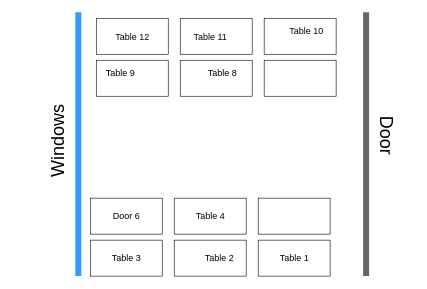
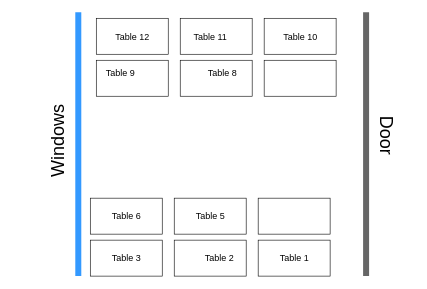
  <mxCell id="0" />
  <mxCell id="1" parent="0" />
  <mxCell id="2" value="" style="rounded=0;whiteSpace=wrap;html=1;" vertex="1" parent="1"><mxGeometry x="150" y="330" width="120" height="60" as="geometry" /></mxCell>
  <mxCell id="3" value="" style="rounded=0;whiteSpace=wrap;html=1;" vertex="1" parent="1"><mxGeometry x="290" y="330" width="120" height="60" as="geometry" /></mxCell>
  <mxCell id="4" value="" style="rounded=0;whiteSpace=wrap;html=1;" vertex="1" parent="1"><mxGeometry x="430" y="330" width="120" height="60" as="geometry" /></mxCell>
  <mxCell id="5" value="" style="rounded=0;whiteSpace=wrap;html=1;" vertex="1" parent="1"><mxGeometry x="150" y="400" width="120" height="60" as="geometry" /></mxCell>
  <mxCell id="6" value="" style="rounded=0;whiteSpace=wrap;html=1;" vertex="1" parent="1"><mxGeometry x="440" y="100" width="120" height="60" as="geometry" /></mxCell>
  <mxCell id="7" value="" style="rounded=0;whiteSpace=wrap;html=1;" vertex="1" parent="1"><mxGeometry x="300" y="100" width="120" height="60" as="geometry" /></mxCell>
  <mxCell id="8" value="" style="rounded=0;whiteSpace=wrap;html=1;" vertex="1" parent="1"><mxGeometry x="160" y="100" width="120" height="60" as="geometry" /></mxCell>
  <mxCell id="9" value="" style="rounded=0;whiteSpace=wrap;html=1;" vertex="1" parent="1"><mxGeometry x="440" y="30" width="120" height="60" as="geometry" /></mxCell>
  <mxCell id="10" value="" style="rounded=0;whiteSpace=wrap;html=1;" vertex="1" parent="1"><mxGeometry x="300" y="30" width="120" height="60" as="geometry" /></mxCell>
  <mxCell id="11" value="" style="rounded=0;whiteSpace=wrap;html=1;" vertex="1" parent="1"><mxGeometry x="160" y="30" width="120" height="60" as="geometry" /></mxCell>
  <mxCell id="12" value="" style="rounded=0;whiteSpace=wrap;html=1;" vertex="1" parent="1"><mxGeometry x="290" y="400" width="120" height="60" as="geometry" /></mxCell>
  <mxCell id="13" value="" style="rounded=0;whiteSpace=wrap;html=1;" vertex="1" parent="1"><mxGeometry x="430" y="400" width="120" height="60" as="geometry" /></mxCell>
  <mxCell id="14" value="" style="endArrow=none;html=1;rounded=0;strokeColor=#3399FF;strokeWidth=10;fontSize=5;" edge="1" parent="1"><mxGeometry width="50" height="50" relative="1" as="geometry"><mxPoint x="130" y="460" as="sourcePoint" /><mxPoint x="130" y="20" as="targetPoint" /></mxGeometry></mxCell>
  <mxCell id="15" value="Windows" style="text;html=1;align=center;verticalAlign=middle;resizable=0;points=[];autosize=1;strokeColor=none;fillColor=none;rotation=-90;fontSize=30;" vertex="1" parent="1"><mxGeometry x="20" y="210" width="150" height="50" as="geometry" /></mxCell>
  <mxCell id="16" value="" style="endArrow=none;html=1;rounded=0;strokeColor=#666666;strokeWidth=10;fontSize=5;fillColor=#f5f5f5;" edge="1" parent="1"><mxGeometry width="50" height="50" relative="1" as="geometry"><mxPoint x="610" y="460" as="sourcePoint" /><mxPoint x="610" y="20" as="targetPoint" /></mxGeometry></mxCell>
  <mxCell id="17" value="Door" style="text;html=1;align=center;verticalAlign=middle;resizable=0;points=[];autosize=1;strokeColor=none;fillColor=none;rotation=90;fontSize=30;" vertex="1" parent="1"><mxGeometry x="600" y="200" width="90" height="50" as="geometry" /></mxCell>
  <mxCell id="18" value="&lt;font style=&quot;font-size: 15px;&quot;&gt;Table 3&lt;br&gt;&lt;/font&gt;" style="text;html=1;align=center;verticalAlign=middle;resizable=0;points=[];autosize=1;strokeColor=none;fillColor=none;" vertex="1" parent="1"><mxGeometry x="175" y="415" width="70" height="30" as="geometry" /></mxCell>
  <mxCell id="19" value="&lt;font style=&quot;font-size: 15px;&quot;&gt;Table 2&lt;br&gt;&lt;/font&gt;" style="text;html=1;align=center;verticalAlign=middle;resizable=0;points=[];autosize=1;strokeColor=none;fillColor=none;" vertex="1" parent="1"><mxGeometry x="330" y="415" width="70" height="30" as="geometry" /></mxCell>
  <mxCell id="20" value="&lt;font style=&quot;font-size: 15px;&quot;&gt;Table 1&lt;br&gt;&lt;/font&gt;" style="text;html=1;align=center;verticalAlign=middle;resizable=0;points=[];autosize=1;strokeColor=none;fillColor=none;" vertex="1" parent="1"><mxGeometry x="455" y="415" width="70" height="30" as="geometry" /></mxCell>
- <mxCell id="21" value="&lt;font style=&quot;font-size: 15px;&quot;&gt;Table 4&lt;br&gt;&lt;/font&gt;" style="text;html=1;align=center;verticalAlign=middle;resizable=0;points=[];autosize=1;strokeColor=none;fillColor=none;" vertex="1" parent="1"><mxGeometry x="315" y="345" width="70" height="30" as="geometry" /></mxCell>
- <mxCell id="22" value="&lt;font style=&quot;font-size: 15px;&quot;&gt;Door 6&lt;br&gt;&lt;/font&gt;" style="text;html=1;align=center;verticalAlign=middle;resizable=0;points=[];autosize=1;strokeColor=none;fillColor=none;" vertex="1" parent="1"><mxGeometry x="175" y="345" width="70" height="30" as="geometry" /></mxCell>
+ <mxCell id="21" value="&lt;font style=&quot;font-size: 15px;&quot;&gt;Table 5&lt;br&gt;&lt;/font&gt;" style="text;html=1;align=center;verticalAlign=middle;resizable=0;points=[];autosize=1;strokeColor=none;fillColor=none;" vertex="1" parent="1"><mxGeometry x="315" y="345" width="70" height="30" as="geometry" /></mxCell>
+ <mxCell id="22" value="&lt;font style=&quot;font-size: 15px;&quot;&gt;Table 6&lt;br&gt;&lt;/font&gt;" style="text;html=1;align=center;verticalAlign=middle;resizable=0;points=[];autosize=1;strokeColor=none;fillColor=none;" vertex="1" parent="1"><mxGeometry x="175" y="345" width="70" height="30" as="geometry" /></mxCell>
  <mxCell id="23" value="&lt;font style=&quot;font-size: 15px;&quot;&gt;Table 8&lt;br&gt;&lt;/font&gt;" style="text;html=1;align=center;verticalAlign=middle;resizable=0;points=[];autosize=1;strokeColor=none;fillColor=none;" vertex="1" parent="1"><mxGeometry x="335" y="105" width="70" height="30" as="geometry" /></mxCell>
  <mxCell id="24" value="&lt;font style=&quot;font-size: 15px;&quot;&gt;Table 9&lt;br&gt;&lt;/font&gt;" style="text;html=1;align=center;verticalAlign=middle;resizable=0;points=[];autosize=1;strokeColor=none;fillColor=none;" vertex="1" parent="1"><mxGeometry x="165" y="105" width="70" height="30" as="geometry" /></mxCell>
- <mxCell id="25" value="&lt;font style=&quot;font-size: 15px;&quot;&gt;Table 10&lt;br&gt;&lt;/font&gt;" style="text;html=1;align=center;verticalAlign=middle;resizable=0;points=[];autosize=1;strokeColor=none;fillColor=none;" vertex="1" parent="1"><mxGeometry x="470" y="35" width="80" height="30" as="geometry" /></mxCell>
+ <mxCell id="25" value="&lt;font style=&quot;font-size: 15px;&quot;&gt;Table 10&lt;br&gt;&lt;/font&gt;" style="text;html=1;align=center;verticalAlign=middle;resizable=0;points=[];autosize=1;strokeColor=none;fillColor=none;" vertex="1" parent="1"><mxGeometry x="460" y="45" width="80" height="30" as="geometry" /></mxCell>
  <mxCell id="26" value="&lt;font style=&quot;font-size: 15px;&quot;&gt;Table 12&lt;br&gt;&lt;/font&gt;" style="text;html=1;align=center;verticalAlign=middle;resizable=0;points=[];autosize=1;strokeColor=none;fillColor=none;" vertex="1" parent="1"><mxGeometry x="180" y="45" width="80" height="30" as="geometry" /></mxCell>
  <mxCell id="27" value="&lt;font style=&quot;font-size: 15px;&quot;&gt;Table 11&lt;br&gt;&lt;/font&gt;" style="text;html=1;align=center;verticalAlign=middle;resizable=0;points=[];autosize=1;strokeColor=none;fillColor=none;" vertex="1" parent="1"><mxGeometry x="310" y="45" width="80" height="30" as="geometry" /></mxCell>
